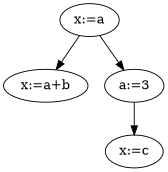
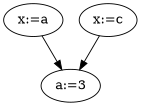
  digraph {
    n1 [label="x:=a"]
-   n2 [label="x:=a+b"]
    n3 [label="a:=3"]
    n4 [label="x:=c"]
-   n1 -> n2
    n1 -> n3
-   n3 -> n4
+   n4 -> n3
  }
